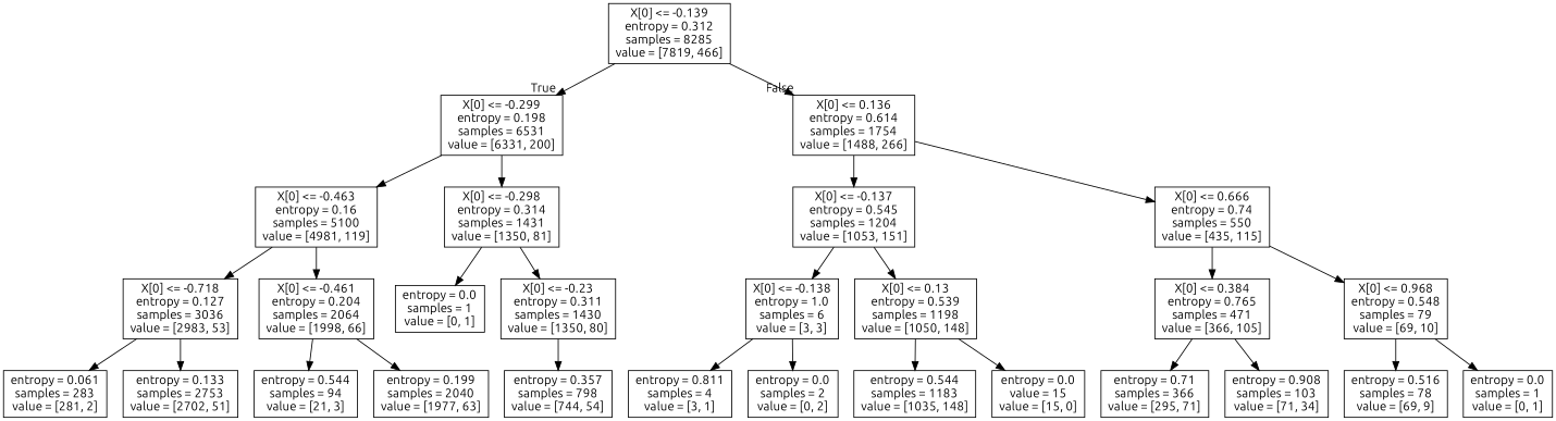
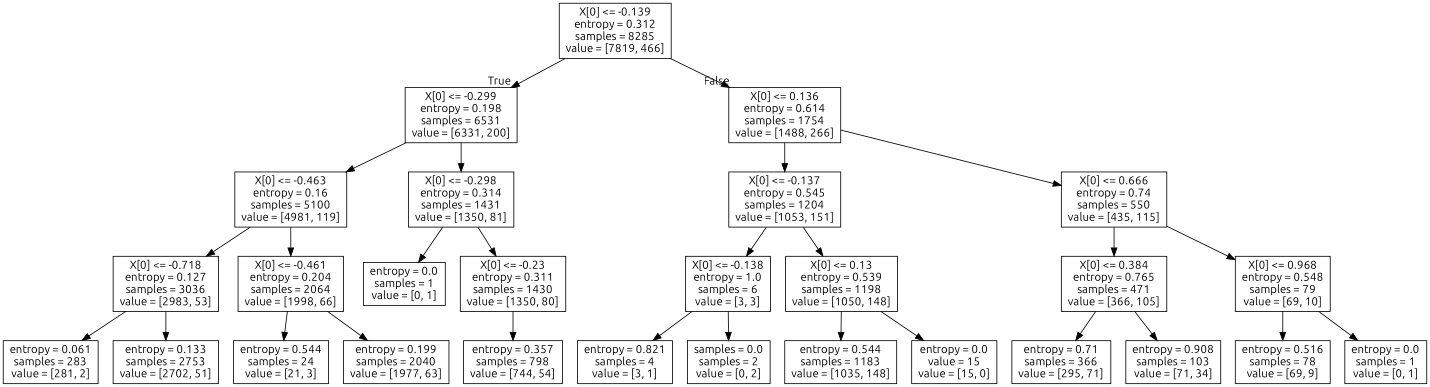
  digraph {
    fontname=Ubuntu
    node [fontname=Ubuntu shape=box]
    edge [fontname=Ubuntu]
    n1 [label="X[0] <= -0.139\nentropy = 0.312\nsamples = 8285\nvalue = [7819, 466]"]
    n2 [label="X[0] <= -0.299\nentropy = 0.198\nsamples = 6531\nvalue = [6331, 200]"]
    n3 [label="X[0] <= 0.136\nentropy = 0.614\nsamples = 1754\nvalue = [1488, 266]"]
    n4 [label="X[0] <= -0.463\nentropy = 0.16\nsamples = 5100\nvalue = [4981, 119]"]
    n5 [label="X[0] <= -0.298\nentropy = 0.314\nsamples = 1431\nvalue = [1350, 81]"]
    n6 [label="X[0] <= -0.137\nentropy = 0.545\nsamples = 1204\nvalue = [1053, 151]"]
    n7 [label="X[0] <= 0.666\nentropy = 0.74\nsamples = 550\nvalue = [435, 115]"]
    n8 [label="X[0] <= -0.718\nentropy = 0.127\nsamples = 3036\nvalue = [2983, 53]"]
    n9 [label="X[0] <= -0.461\nentropy = 0.204\nsamples = 2064\nvalue = [1998, 66]"]
    n10 [label="entropy = 0.0\nsamples = 1\nvalue = [0, 1]"]
    n11 [label="X[0] <= -0.23\nentropy = 0.311\nsamples = 1430\nvalue = [1350, 80]"]
    n12 [label="entropy = 0.061\nsamples = 283\nvalue = [281, 2]"]
    n13 [label="entropy = 0.133\nsamples = 2753\nvalue = [2702, 51]"]
-   n14 [label="entropy = 0.544\nsamples = 94\nvalue = [21, 3]"]
+   n14 [label="entropy = 0.544\nsamples = 24\nvalue = [21, 3]"]
    n15 [label="entropy = 0.199\nsamples = 2040\nvalue = [1977, 63]"]
    n16 [label="entropy = 0.357\nsamples = 798\nvalue = [744, 54]"]
    n17 [label="X[0] <= -0.138\nentropy = 1.0\nsamples = 6\nvalue = [3, 3]"]
    n18 [label="X[0] <= 0.13\nentropy = 0.539\nsamples = 1198\nvalue = [1050, 148]"]
    n19 [label="X[0] <= 0.384\nentropy = 0.765\nsamples = 471\nvalue = [366, 105]"]
    n20 [label="X[0] <= 0.968\nentropy = 0.548\nsamples = 79\nvalue = [69, 10]"]
-   n21 [label="entropy = 0.811\nsamples = 4\nvalue = [3, 1]"]
-   n22 [label="entropy = 0.0\nsamples = 2\nvalue = [0, 2]"]
+   n21 [label="entropy = 0.821\nsamples = 4\nvalue = [3, 1]"]
+   n22 [label="samples = 0.0\nsamples = 2\nvalue = [0, 2]"]
    n23 [label="entropy = 0.544\nsamples = 1183\nvalue = [1035, 148]"]
    n24 [label="entropy = 0.0\nvalue = 15\nvalue = [15, 0]"]
    n25 [label="entropy = 0.71\nsamples = 366\nvalue = [295, 71]"]
    n26 [label="entropy = 0.908\nsamples = 103\nvalue = [71, 34]"]
    n27 [label="entropy = 0.516\nsamples = 78\nvalue = [69, 9]"]
    n28 [label="entropy = 0.0\nsamples = 1\nvalue = [0, 1]"]
    n1 -> n2 [headlabel=True labelangle=45 labeldistance=2.5]
    n1 -> n3 [headlabel=False labelangle=-45 labeldistance=2.5]
    n2 -> n4
    n2 -> n5
    n3 -> n6
    n3 -> n7
    n4 -> n8
    n4 -> n9
    n5 -> n10
    n5 -> n11
    n6 -> n17
    n6 -> n18
    n7 -> n19
    n7 -> n20
    n8 -> n12
    n8 -> n13
    n9 -> n14
    n9 -> n15
    n11 -> n16
    n17 -> n21
    n17 -> n22
    n18 -> n23
    n18 -> n24
    n19 -> n25
    n19 -> n26
    n20 -> n27
    n20 -> n28
  }
